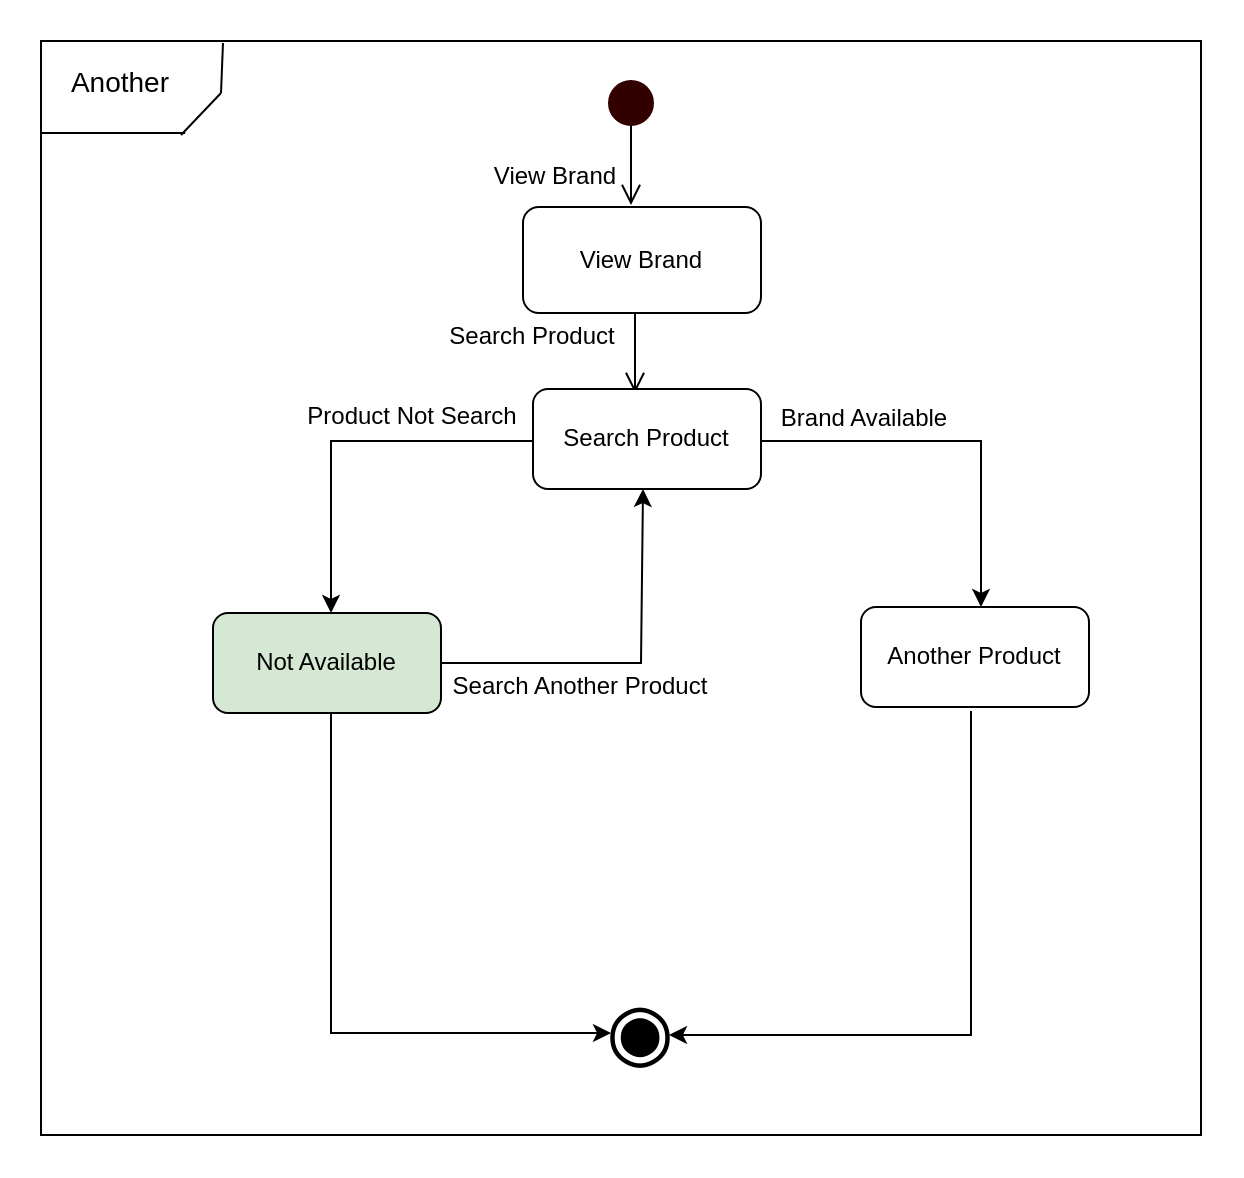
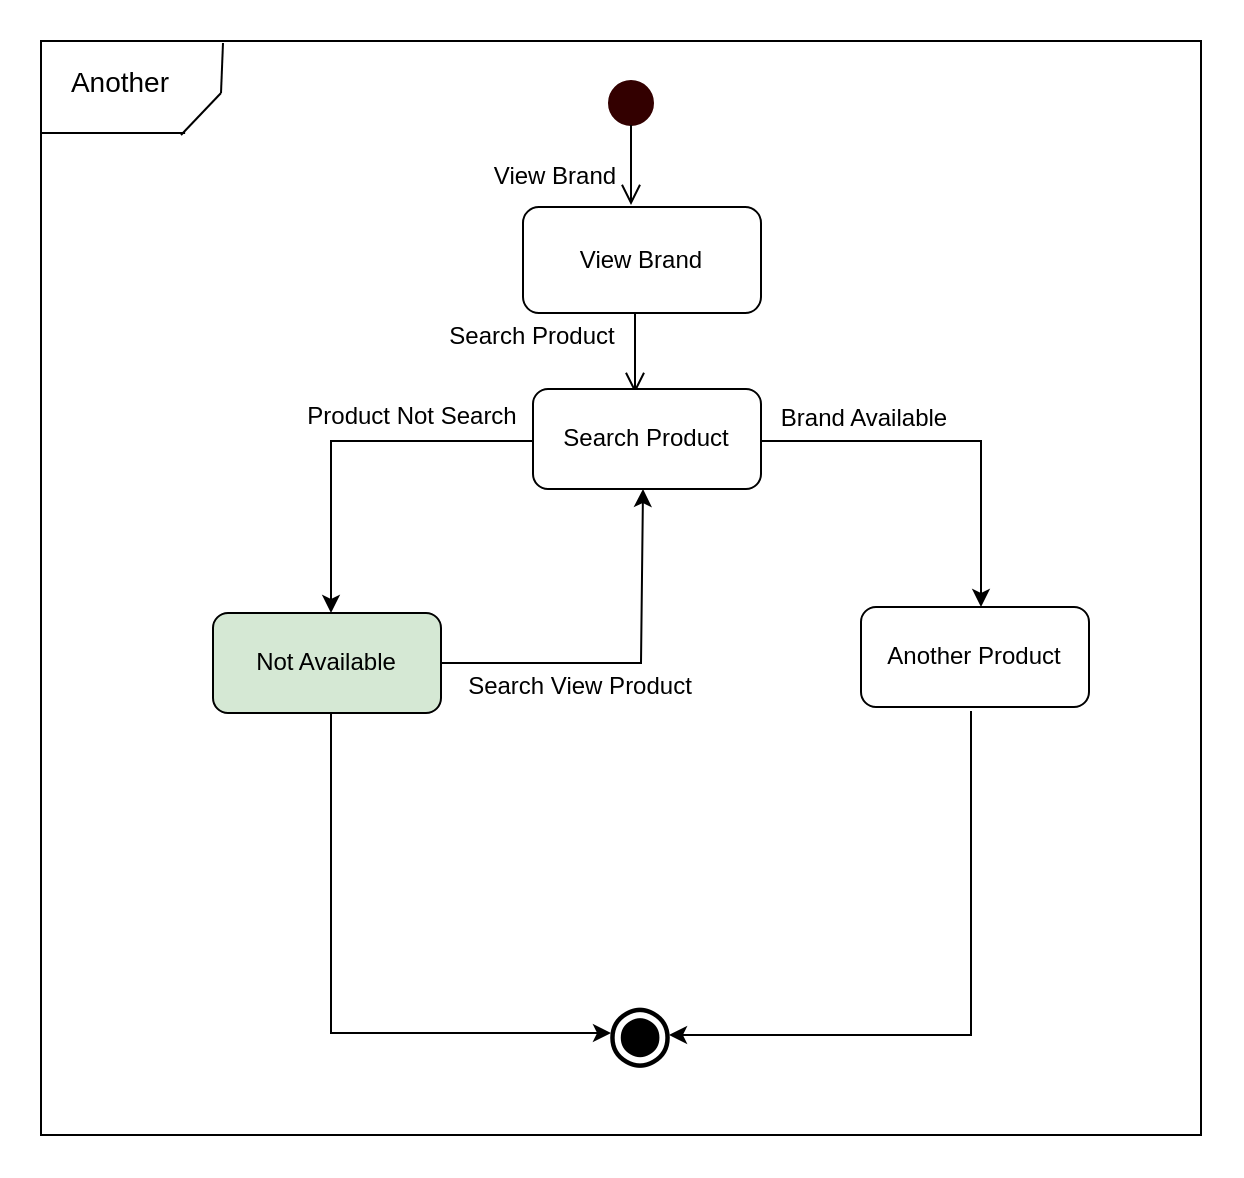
  <mxCell id="0" />
  <mxCell id="1" parent="0" />
  <mxCell id="2" value="" style="rounded=0;whiteSpace=wrap;html=1;" parent="1" vertex="1"><mxGeometry x="20" y="20" width="580" height="547" as="geometry" /></mxCell>
  <mxCell id="3" value="" style="ellipse;html=1;shape=startState;strokeColor=#330000;fillColor=#330000;" parent="1" vertex="1"><mxGeometry x="300" y="36" width="30" height="30" as="geometry" /></mxCell>
  <mxCell id="4" value="" style="edgeStyle=orthogonalEdgeStyle;html=1;verticalAlign=bottom;endArrow=open;endSize=8;rounded=0;" parent="1" edge="1"><mxGeometry relative="1" as="geometry"><mxPoint x="315" y="102" as="targetPoint" /><mxPoint x="315" y="62" as="sourcePoint" /></mxGeometry></mxCell>
  <mxCell id="5" value="" style="edgeStyle=orthogonalEdgeStyle;html=1;verticalAlign=bottom;endArrow=open;endSize=8;rounded=0;" parent="1" edge="1"><mxGeometry relative="1" as="geometry"><mxPoint x="317" y="196" as="targetPoint" /><mxPoint x="317" y="156" as="sourcePoint" /></mxGeometry></mxCell>
  <mxCell id="6" value="View Brand" style="text;html=1;align=center;verticalAlign=middle;whiteSpace=wrap;rounded=0;" parent="1" vertex="1"><mxGeometry x="220" y="73" width="115" height="30" as="geometry" /></mxCell>
  <mxCell id="7" value="Search Product" style="text;html=1;align=center;verticalAlign=middle;whiteSpace=wrap;rounded=0;" parent="1" vertex="1"><mxGeometry x="210" y="153" width="112" height="30" as="geometry" /></mxCell>
  <mxCell id="8" value="" style="endArrow=classic;html=1;rounded=0;exitX=0;exitY=0.5;exitDx=0;exitDy=0;entryX=0.5;entryY=0;entryDx=0;entryDy=0;" parent="1" edge="1"><mxGeometry width="50" height="50" relative="1" as="geometry"><mxPoint x="266" y="220" as="sourcePoint" /><mxPoint x="165" y="306" as="targetPoint" /><Array as="points"><mxPoint x="165" y="220" /></Array></mxGeometry></mxCell>
  <mxCell id="9" value="Product Not Search" style="text;html=1;align=center;verticalAlign=middle;whiteSpace=wrap;rounded=0;" parent="1" vertex="1"><mxGeometry x="146" y="193" width="120" height="30" as="geometry" /></mxCell>
  <mxCell id="10" value="" style="endArrow=classic;html=1;rounded=0;exitX=1;exitY=0.5;exitDx=0;exitDy=0;entryX=0.5;entryY=1;entryDx=0;entryDy=0;" parent="1" source="23" edge="1"><mxGeometry width="50" height="50" relative="1" as="geometry"><mxPoint x="220" y="343.5" as="sourcePoint" /><mxPoint x="321" y="244" as="targetPoint" /><Array as="points"><mxPoint x="320" y="331" /></Array></mxGeometry></mxCell>
- <mxCell id="11" value="Search Another Product" style="text;html=1;align=center;verticalAlign=middle;whiteSpace=wrap;rounded=0;" parent="1" vertex="1"><mxGeometry x="214" y="328" width="152" height="30" as="geometry" /></mxCell>
+ <mxCell id="11" value="Search View Product" style="text;html=1;align=center;verticalAlign=middle;whiteSpace=wrap;rounded=0;" parent="1" vertex="1"><mxGeometry x="214" y="328" width="152" height="30" as="geometry" /></mxCell>
  <mxCell id="12" value="" style="endArrow=classic;html=1;rounded=0;exitX=1;exitY=0.5;exitDx=0;exitDy=0;" parent="1" edge="1"><mxGeometry width="50" height="50" relative="1" as="geometry"><mxPoint x="376" y="220" as="sourcePoint" /><mxPoint x="490" y="303" as="targetPoint" /><Array as="points"><mxPoint x="490" y="220" /></Array></mxGeometry></mxCell>
  <mxCell id="13" value="Brand Available" style="text;html=1;align=center;verticalAlign=middle;whiteSpace=wrap;rounded=0;" parent="1" vertex="1"><mxGeometry x="362" y="194" width="140" height="30" as="geometry" /></mxCell>
  <mxCell id="14" value="" style="endArrow=classic;html=1;rounded=0;exitX=0.5;exitY=1;exitDx=0;exitDy=0;entryX=0.825;entryY=0.689;entryDx=0;entryDy=0;entryPerimeter=0;" parent="1" target="15" edge="1"><mxGeometry width="50" height="50" relative="1" as="geometry"><mxPoint x="485" y="355" as="sourcePoint" /><mxPoint x="485" y="426" as="targetPoint" /><Array as="points"><mxPoint x="485" y="517" /></Array></mxGeometry></mxCell>
  <mxCell id="15" value="◉" style="text;whiteSpace=wrap;fontSize=39;" parent="1" vertex="1"><mxGeometry x="301" y="486" width="40" height="45" as="geometry" /></mxCell>
  <mxCell id="16" value="" style="endArrow=classic;html=1;rounded=0;exitX=0.5;exitY=1;exitDx=0;exitDy=0;" parent="1" edge="1"><mxGeometry width="50" height="50" relative="1" as="geometry"><mxPoint x="165" y="356" as="sourcePoint" /><mxPoint x="305" y="516" as="targetPoint" /><Array as="points"><mxPoint x="165" y="516" /></Array></mxGeometry></mxCell>
  <mxCell id="17" value="Another" style="text;strokeColor=none;align=center;fillColor=none;html=1;verticalAlign=middle;whiteSpace=wrap;rounded=0;fontSize=14;" parent="1" vertex="1"><mxGeometry x="30" y="26" width="60" height="30" as="geometry" /></mxCell>
  <mxCell id="18" value="" style="endArrow=none;html=1;rounded=0;exitX=0.004;exitY=0.084;exitDx=0;exitDy=0;exitPerimeter=0;entryX=1.073;entryY=1.273;entryDx=0;entryDy=0;entryPerimeter=0;" parent="1" edge="1"><mxGeometry width="50" height="50" relative="1" as="geometry"><mxPoint x="20" y="66" as="sourcePoint" /><mxPoint x="92.06" y="66" as="targetPoint" /></mxGeometry></mxCell>
  <mxCell id="19" value="" style="endArrow=none;html=1;rounded=0;" parent="1" edge="1"><mxGeometry width="50" height="50" relative="1" as="geometry"><mxPoint x="90" y="67" as="sourcePoint" /><mxPoint x="110" y="46" as="targetPoint" /></mxGeometry></mxCell>
  <mxCell id="20" value="" style="endArrow=none;html=1;rounded=0;" parent="1" edge="1"><mxGeometry width="50" height="50" relative="1" as="geometry"><mxPoint x="110" y="46" as="sourcePoint" /><mxPoint x="111" y="21" as="targetPoint" /></mxGeometry></mxCell>
  <mxCell id="21" value="View Brand" style="rounded=1;whiteSpace=wrap;html=1;" vertex="1" parent="1"><mxGeometry x="261" y="103" width="119" height="53" as="geometry" /></mxCell>
  <mxCell id="22" value="Search Product" style="rounded=1;whiteSpace=wrap;html=1;" vertex="1" parent="1"><mxGeometry x="266" y="194" width="114" height="50" as="geometry" /></mxCell>
  <mxCell id="23" value="Not Available" style="rounded=1;whiteSpace=wrap;html=1;fillColor=#d5e8d4;" vertex="1" parent="1"><mxGeometry x="106" y="306" width="114" height="50" as="geometry" /></mxCell>
  <mxCell id="24" value="Another Product" style="rounded=1;whiteSpace=wrap;html=1;" vertex="1" parent="1"><mxGeometry x="430" y="303" width="114" height="50" as="geometry" /></mxCell>
